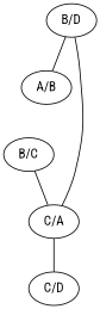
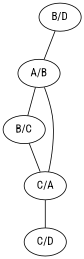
  strict graph {
    fontname="Roboto Condensed"
    node [fontname="Roboto Condensed" weight=0]
    edge [fontname="Roboto Condensed" weight=0]
    "B/D"
    "A/B"
    "B/C"
    "C/A"
    "C/D"
    "B/D" -- "A/B"
-   "B/D" -- "C/A"
+   "A/B" -- "B/C"
+   "A/B" -- "C/A"
    "B/C" -- "C/A"
    "C/A" -- "C/D"
  }
